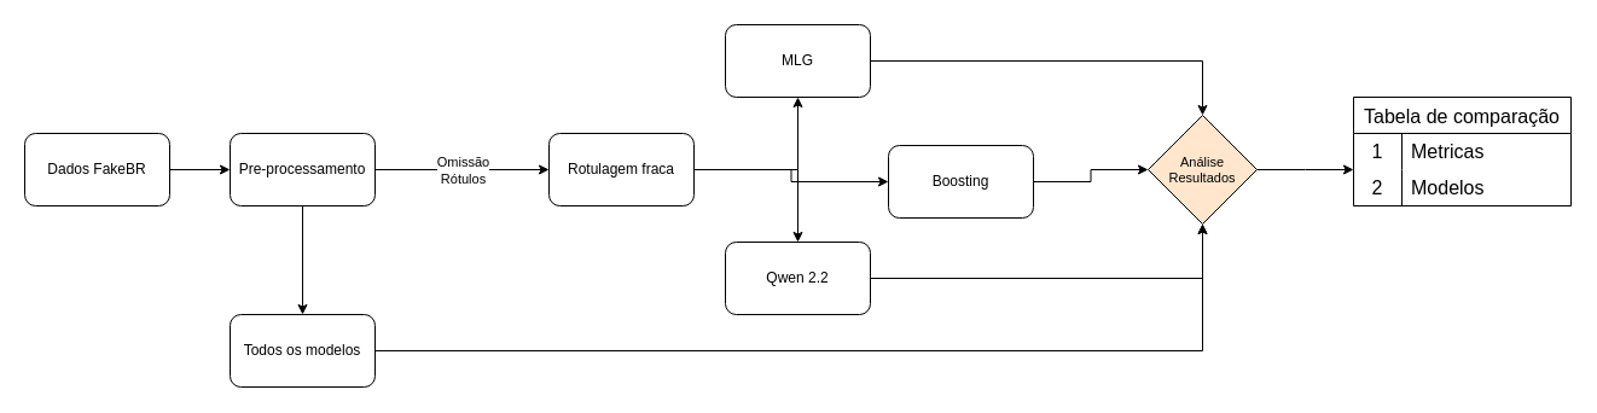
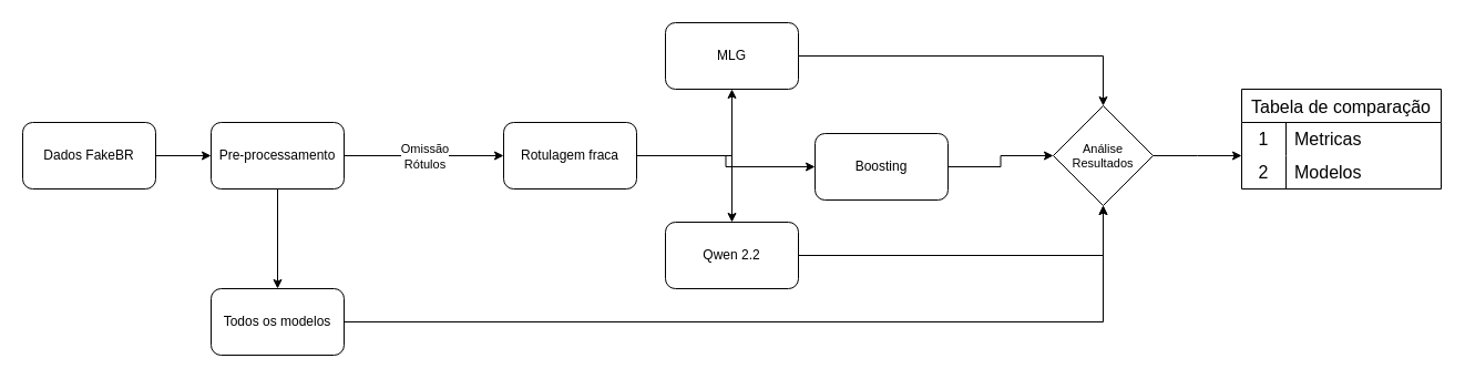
  <mxCell id="0" />
  <mxCell id="1" parent="0" />
  <mxCell id="2" style="edgeStyle=orthogonalEdgeStyle;rounded=0;orthogonalLoop=1;jettySize=auto;html=1;entryX=0;entryY=0.5;entryDx=0;entryDy=0;" parent="1" source="3" target="28" edge="1"><mxGeometry relative="1" as="geometry" /></mxCell>
  <mxCell id="3" value="Dados FakeBR" style="rounded=1;whiteSpace=wrap;html=1;" parent="1" vertex="1"><mxGeometry x="20" y="110" width="120" height="60" as="geometry" /></mxCell>
  <mxCell id="4" value="" style="endArrow=classic;html=1;rounded=0;entryX=0;entryY=0.5;entryDx=0;entryDy=0;exitX=1;exitY=0.5;exitDx=0;exitDy=0;" parent="1" source="28" target="9" edge="1"><mxGeometry relative="1" as="geometry"><mxPoint x="340" y="140" as="sourcePoint" /><mxPoint x="500" y="140" as="targetPoint" /></mxGeometry></mxCell>
  <mxCell id="5" value="Omissão&lt;br&gt;Rótulos" style="edgeLabel;resizable=0;html=1;;align=center;verticalAlign=middle;" parent="4" connectable="0" vertex="1"><mxGeometry relative="1" as="geometry" /></mxCell>
  <mxCell id="6" style="edgeStyle=orthogonalEdgeStyle;rounded=0;orthogonalLoop=1;jettySize=auto;html=1;" parent="1" source="9" target="11" edge="1"><mxGeometry relative="1" as="geometry"><mxPoint x="640" y="140" as="targetPoint" /></mxGeometry></mxCell>
  <mxCell id="7" style="edgeStyle=orthogonalEdgeStyle;rounded=0;orthogonalLoop=1;jettySize=auto;html=1;entryX=0;entryY=0.5;entryDx=0;entryDy=0;" parent="1" source="9" target="13" edge="1"><mxGeometry relative="1" as="geometry" /></mxCell>
  <mxCell id="8" style="edgeStyle=orthogonalEdgeStyle;rounded=0;orthogonalLoop=1;jettySize=auto;html=1;" parent="1" source="9" target="15" edge="1"><mxGeometry relative="1" as="geometry" /></mxCell>
  <mxCell id="9" value="Rotulagem fraca" style="rounded=1;whiteSpace=wrap;html=1;" parent="1" vertex="1"><mxGeometry x="454" y="110" width="120" height="60" as="geometry" /></mxCell>
  <mxCell id="10" style="edgeStyle=orthogonalEdgeStyle;rounded=0;orthogonalLoop=1;jettySize=auto;html=1;" parent="1" source="11" target="17" edge="1"><mxGeometry relative="1" as="geometry" /></mxCell>
  <mxCell id="11" value="MLG" style="rounded=1;whiteSpace=wrap;html=1;" parent="1" vertex="1"><mxGeometry x="600" y="20" width="120" height="60" as="geometry" /></mxCell>
  <mxCell id="12" style="edgeStyle=orthogonalEdgeStyle;rounded=0;orthogonalLoop=1;jettySize=auto;html=1;entryX=0;entryY=0.5;entryDx=0;entryDy=0;" parent="1" source="13" target="17" edge="1"><mxGeometry relative="1" as="geometry" /></mxCell>
  <mxCell id="13" value="Boosting" style="rounded=1;whiteSpace=wrap;html=1;" parent="1" vertex="1"><mxGeometry x="735" y="120" width="120" height="60" as="geometry" /></mxCell>
  <mxCell id="14" style="edgeStyle=orthogonalEdgeStyle;rounded=0;orthogonalLoop=1;jettySize=auto;html=1;entryX=0.5;entryY=1;entryDx=0;entryDy=0;" parent="1" source="15" target="17" edge="1"><mxGeometry relative="1" as="geometry" /></mxCell>
  <mxCell id="15" value="Qwen 2.2" style="rounded=1;whiteSpace=wrap;html=1;" parent="1" vertex="1"><mxGeometry x="600" y="200" width="120" height="60" as="geometry" /></mxCell>
  <mxCell id="16" style="edgeStyle=orthogonalEdgeStyle;rounded=0;orthogonalLoop=1;jettySize=auto;html=1;entryX=0;entryY=0.5;entryDx=0;entryDy=0;" parent="1" source="17" edge="1"><mxGeometry relative="1" as="geometry"><mxPoint x="1120" y="140" as="targetPoint" /></mxGeometry></mxCell>
- <mxCell id="17" value="&lt;font style=&quot;font-size: 11px;&quot;&gt;Análise&lt;/font&gt;&lt;div style=&quot;font-size: 11px;&quot;&gt;&lt;font style=&quot;font-size: 11px;&quot;&gt;Resultados&lt;/font&gt;&lt;/div&gt;" style="rhombus;whiteSpace=wrap;html=1;fillColor=#ffe6cc;" parent="1" vertex="1"><mxGeometry x="950" y="95" width="90" height="90" as="geometry" /></mxCell>
+ <mxCell id="17" value="&lt;font style=&quot;font-size: 11px;&quot;&gt;Análise&lt;/font&gt;&lt;div style=&quot;font-size: 11px;&quot;&gt;&lt;font style=&quot;font-size: 11px;&quot;&gt;Resultados&lt;/font&gt;&lt;/div&gt;" style="rhombus;whiteSpace=wrap;html=1;" parent="1" vertex="1"><mxGeometry x="950" y="95" width="90" height="90" as="geometry" /></mxCell>
  <mxCell id="18" style="edgeStyle=orthogonalEdgeStyle;rounded=0;orthogonalLoop=1;jettySize=auto;html=1;entryX=0.5;entryY=1;entryDx=0;entryDy=0;" parent="1" source="19" target="17" edge="1"><mxGeometry relative="1" as="geometry" /></mxCell>
  <mxCell id="19" value="Todos os modelos" style="rounded=1;whiteSpace=wrap;html=1;" parent="1" vertex="1"><mxGeometry x="190" y="260" width="120" height="60" as="geometry" /></mxCell>
  <mxCell id="20" value="Tabela de comparação" style="shape=table;startSize=30;container=1;collapsible=0;childLayout=tableLayout;fixedRows=1;rowLines=0;fontStyle=0;strokeColor=default;fontSize=16;" parent="1" vertex="1"><mxGeometry x="1120" y="80" width="180" height="90" as="geometry" /></mxCell>
  <mxCell id="21" value="" style="shape=tableRow;horizontal=0;startSize=0;swimlaneHead=0;swimlaneBody=0;top=0;left=0;bottom=0;right=0;collapsible=0;dropTarget=0;fillColor=none;points=[[0,0.5],[1,0.5]];portConstraint=eastwest;strokeColor=inherit;fontSize=16;" parent="20" vertex="1"><mxGeometry y="30" width="180" height="30" as="geometry" /></mxCell>
  <mxCell id="22" value="1" style="shape=partialRectangle;html=1;whiteSpace=wrap;connectable=0;fillColor=none;top=0;left=0;bottom=0;right=0;overflow=hidden;pointerEvents=1;strokeColor=inherit;fontSize=16;" parent="21" vertex="1"><mxGeometry width="40" height="30" as="geometry"><mxRectangle width="40" height="30" as="alternateBounds" /></mxGeometry></mxCell>
  <mxCell id="23" value="Metricas" style="shape=partialRectangle;html=1;whiteSpace=wrap;connectable=0;fillColor=none;top=0;left=0;bottom=0;right=0;align=left;spacingLeft=6;overflow=hidden;strokeColor=inherit;fontSize=16;" parent="21" vertex="1"><mxGeometry x="40" width="140" height="30" as="geometry"><mxRectangle width="140" height="30" as="alternateBounds" /></mxGeometry></mxCell>
  <mxCell id="24" value="" style="shape=tableRow;horizontal=0;startSize=0;swimlaneHead=0;swimlaneBody=0;top=0;left=0;bottom=0;right=0;collapsible=0;dropTarget=0;fillColor=none;points=[[0,0.5],[1,0.5]];portConstraint=eastwest;strokeColor=inherit;fontSize=16;" parent="20" vertex="1"><mxGeometry y="60" width="180" height="30" as="geometry" /></mxCell>
  <mxCell id="25" value="2" style="shape=partialRectangle;html=1;whiteSpace=wrap;connectable=0;fillColor=none;top=0;left=0;bottom=0;right=0;overflow=hidden;strokeColor=inherit;fontSize=16;" parent="24" vertex="1"><mxGeometry width="40" height="30" as="geometry"><mxRectangle width="40" height="30" as="alternateBounds" /></mxGeometry></mxCell>
  <mxCell id="26" value="Modelos" style="shape=partialRectangle;html=1;whiteSpace=wrap;connectable=0;fillColor=none;top=0;left=0;bottom=0;right=0;align=left;spacingLeft=6;overflow=hidden;strokeColor=inherit;fontSize=16;" parent="24" vertex="1"><mxGeometry x="40" width="140" height="30" as="geometry"><mxRectangle width="140" height="30" as="alternateBounds" /></mxGeometry></mxCell>
  <mxCell id="27" value="" style="endArrow=classic;html=1;rounded=0;exitX=0.5;exitY=1;exitDx=0;exitDy=0;entryX=0.5;entryY=0;entryDx=0;entryDy=0;" parent="1" source="28" target="19" edge="1"><mxGeometry relative="1" as="geometry"><mxPoint x="310" y="260" as="sourcePoint" /><mxPoint x="444" y="260" as="targetPoint" /></mxGeometry></mxCell>
  <mxCell id="28" value="Pre-processamento" style="rounded=1;whiteSpace=wrap;html=1;" parent="1" vertex="1"><mxGeometry x="190" y="110" width="120" height="60" as="geometry" /></mxCell>
